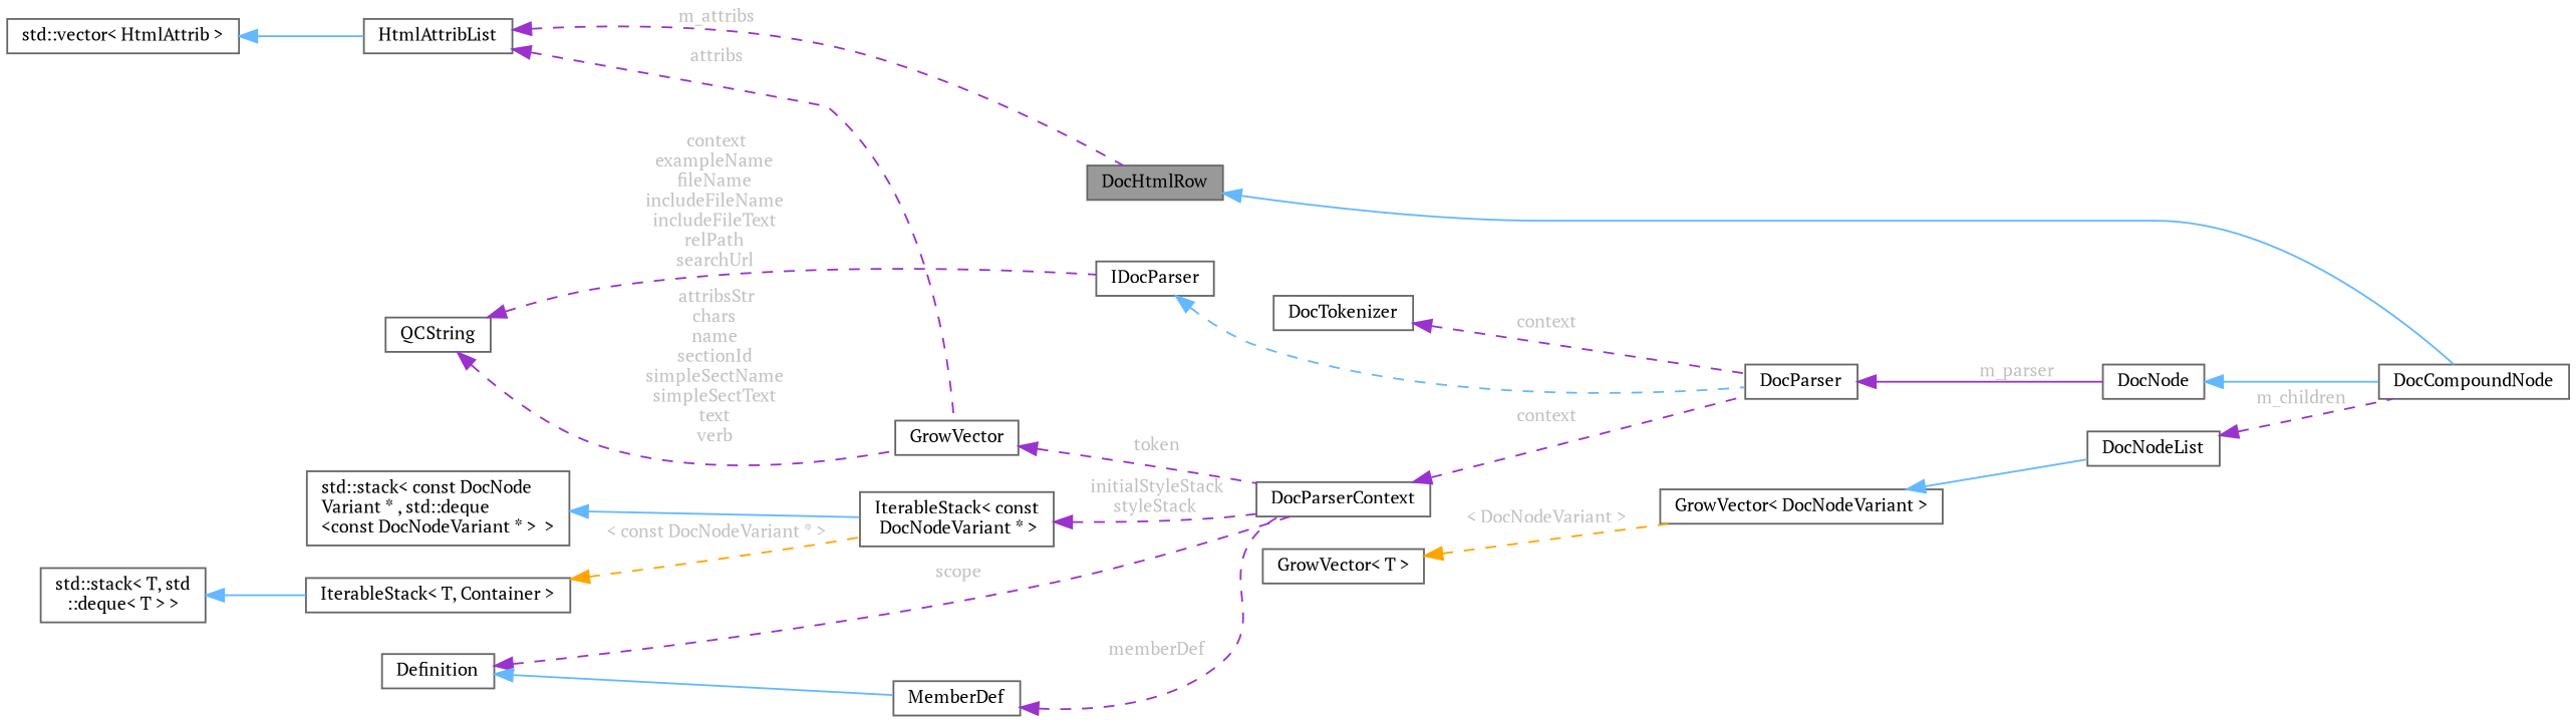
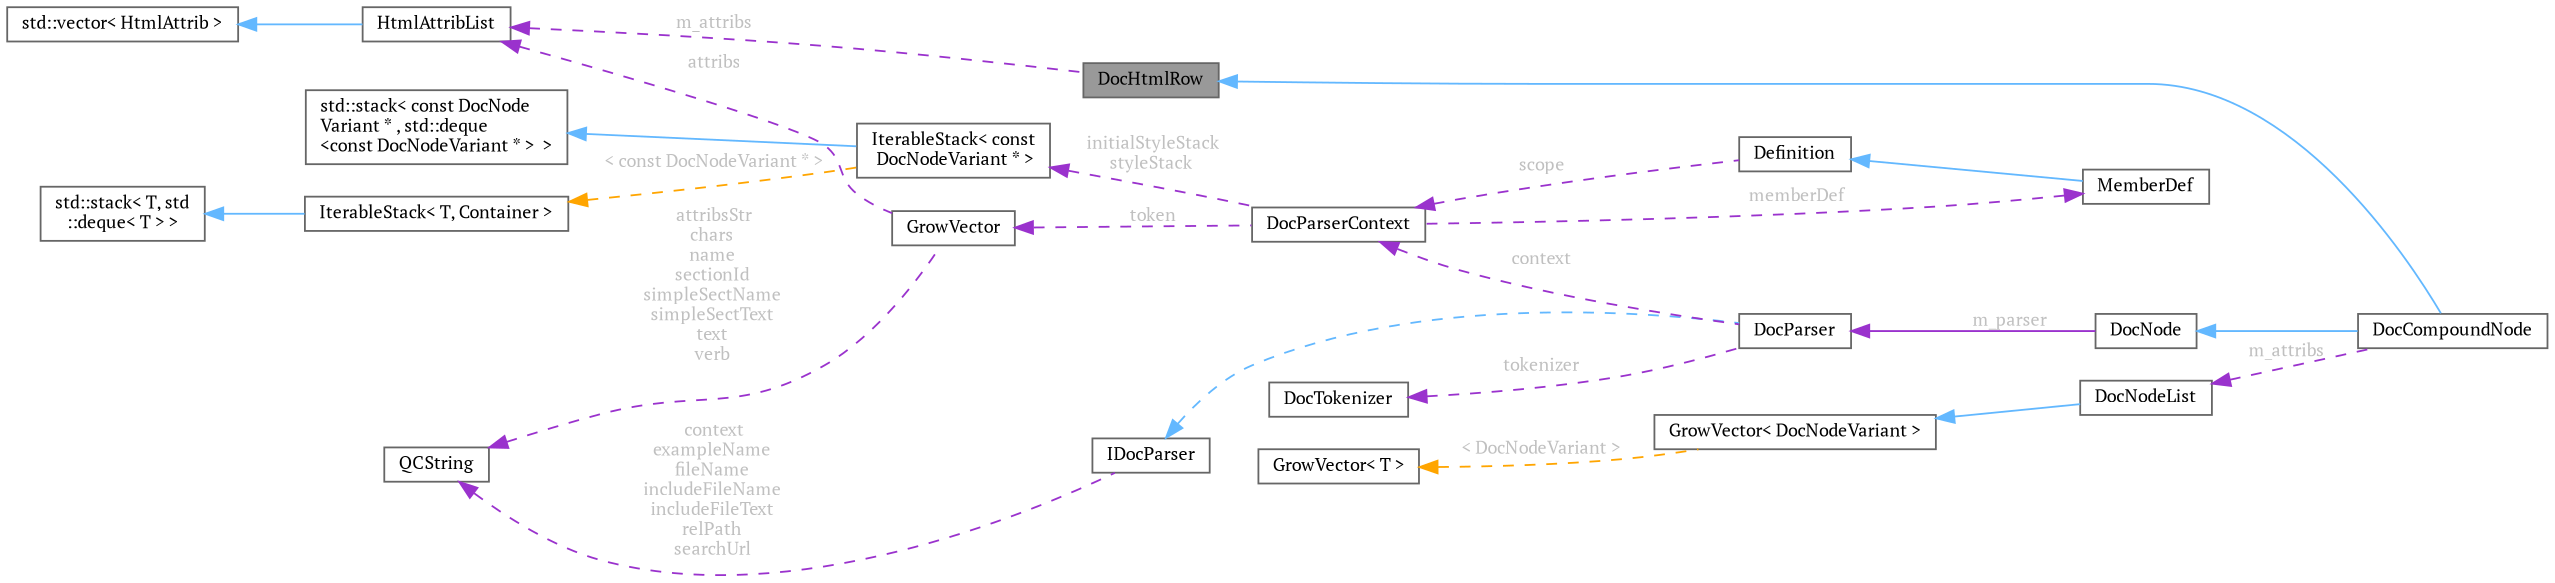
  digraph {
    fontname="PT Serif"
    rankdir=LR
    node [color=gray40 fillcolor=white fontname="PT Serif" fontsize=10 shape=box style=filled]
    edge [color=darkorchid3 dir=back fontname="PT Serif" fontsize=10 labelfontname=Helvetica labelfontsize=10 style=dashed fontcolor=grey]
    n1 [fillcolor=grey60 fontcolor=black height=0.2 label=DocHtmlRow width=0.4]
    n2 [height=0.2 label=DocCompoundNode width=0.4]
    n3 [height=0.2 label=DocNode width=0.4]
    n4 [height=0.2 label=DocParser width=0.4]
    n5 [height=0.2 label=IDocParser width=0.4]
    n6 [height=0.2 label=DocParserContext width=0.4]
    n7 [height=0.2 label=Definition width=0.4]
    n8 [height=0.2 label=MemberDef width=0.4]
    n9 [height=0.2 label=QCString width=0.4]
    n10 [height=0.2 label=GrowVector width=0.4]
    n11 [height=0.2 label="IterableStack\< const\l DocNodeVariant * \>" width=0.4]
    n12 [height=0.2 label="std::stack\< const DocNode\lVariant * , std::deque\l\<const DocNodeVariant * \>  \>" width=0.4]
    n13 [height=0.2 label="IterableStack\< T, Container \>" width=0.4]
    n14 [height=0.2 label="std::stack\< T, std\l::deque\< T \> \>" width=0.4]
    n15 [height=0.2 label=HtmlAttribList width=0.4]
    n16 [height=0.2 label="std::vector\< HtmlAttrib \>" width=0.4]
    n17 [height=0.2 label=DocTokenizer width=0.4]
    n18 [height=0.2 label=DocNodeList width=0.4]
    n19 [height=0.2 label="GrowVector\< DocNodeVariant \>" width=0.4]
    n20 [height=0.2 label="GrowVector\< T \>" width=0.4]
    n1 -> n2 [color=steelblue1 style=solid fontcolor=""]
    n3 -> n2 [color=steelblue1 style=solid fontcolor=""]
    n4 -> n3 [label=" m_parser" style=solid]
    n5 -> n4 [color=steelblue1 fontcolor=""]
    n6 -> n4 [label=" context"]
-   n7 -> n6 [label=" scope"]
+   n6 -> n7 [label=" scope"]
    n7 -> n8 [color=steelblue1 style=solid fontcolor=""]
    n8 -> n6 [label=" memberDef"]
    n9 -> n5 [label=" context\nexampleName\nfileName\nincludeFileName\nincludeFileText\nrelPath\nsearchUrl"]
    n9 -> n10 [label=" attribsStr\nchars\nname\nsectionId\nsimpleSectName\nsimpleSectText\ntext\nverb"]
    n10 -> n6 [label=" token"]
    n11 -> n6 [label=" initialStyleStack\nstyleStack"]
    n12 -> n11 [color=steelblue1 style=solid fontcolor=""]
    n13 -> n11 [color=orange label=" \< const DocNodeVariant * \>"]
    n14 -> n13 [color=steelblue1 style=solid fontcolor=""]
    n15 -> n1 [label=" m_attribs"]
    n15 -> n10 [label=" attribs"]
    n16 -> n15 [color=steelblue1 style=solid fontcolor=""]
-   n17 -> n4 [label=" context"]
-   n18 -> n2 [label=" m_children"]
+   n17 -> n4 [label=" tokenizer"]
+   n18 -> n2 [label=" m_attribs"]
    n19 -> n18 [color=steelblue1 style=solid fontcolor=""]
    n20 -> n19 [color=orange label=" \< DocNodeVariant \>"]
  }
